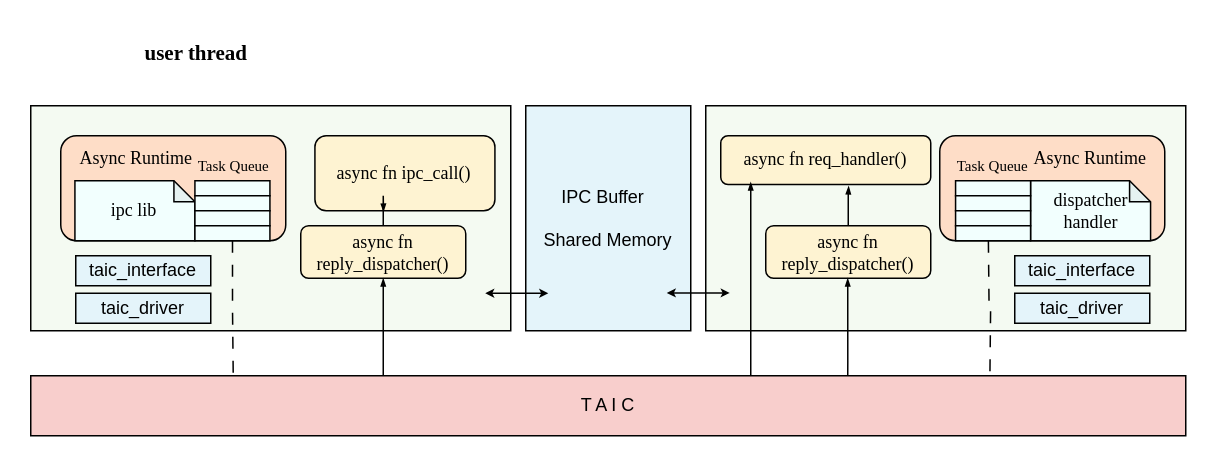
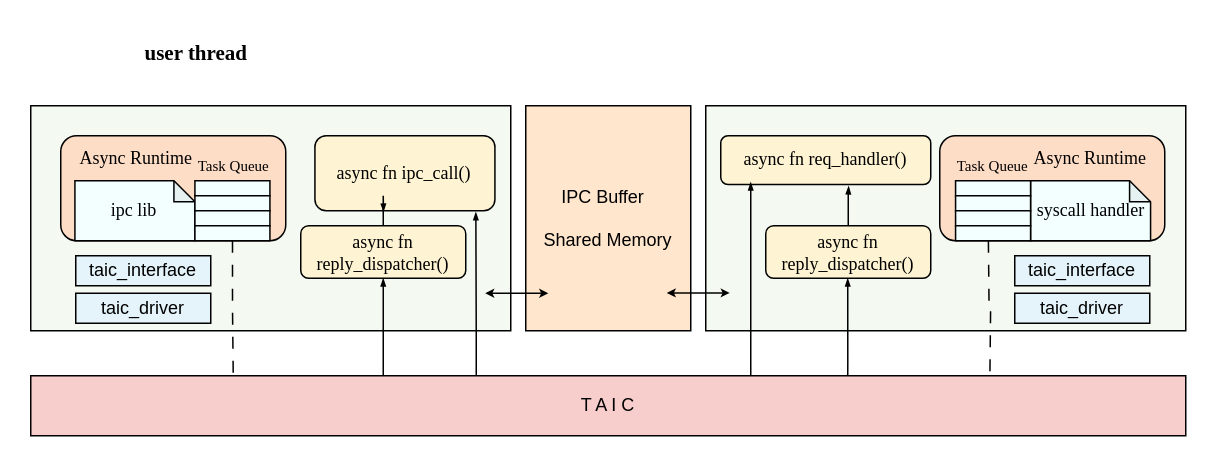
  <mxCell id="0" />
  <mxCell id="1" parent="0" />
  <mxCell id="2" value="" style="rounded=0;whiteSpace=wrap;html=1;strokeWidth=1;container=0;shadow=0;fillColor=#F4FAF2;" vertex="1" parent="1"><mxGeometry x="20" y="70" width="320" height="150" as="geometry" /></mxCell>
  <mxCell id="3" value="&lt;font face=&quot;Times New Roman&quot;&gt;&lt;b&gt;user thread&lt;/b&gt;&lt;/font&gt;" style="text;html=1;align=center;verticalAlign=middle;resizable=0;points=[];autosize=1;strokeColor=none;fillColor=none;fontSize=14;" vertex="1" parent="1"><mxGeometry x="85" y="20" width="90" height="30" as="geometry" /></mxCell>
  <mxCell id="4" value="&lt;font face=&quot;Times New Roman&quot;&gt;async fn ipc_call()&lt;/font&gt;" style="rounded=1;whiteSpace=wrap;html=1;fillColor=#FEF3D2;" vertex="1" parent="1"><mxGeometry x="209.45" y="90" width="120" height="50" as="geometry" /></mxCell>
  <mxCell id="5" value="" style="rounded=1;whiteSpace=wrap;html=1;fillColor=#FEDDC7;" vertex="1" parent="1"><mxGeometry x="40" y="90" width="150" height="70" as="geometry" /></mxCell>
  <mxCell id="6" value="&lt;font face=&quot;Times New Roman&quot;&gt;async fn reply_dispatcher()&lt;/font&gt;" style="rounded=1;whiteSpace=wrap;html=1;fillColor=#FEF3D2;" vertex="1" parent="1"><mxGeometry x="200" y="150" width="110" height="35" as="geometry" /></mxCell>
  <mxCell id="7" value="&lt;font face=&quot;Times New Roman&quot;&gt;Async Runtime&lt;/font&gt;" style="text;html=1;align=center;verticalAlign=middle;resizable=0;points=[];autosize=1;strokeColor=none;fillColor=none;" vertex="1" parent="1"><mxGeometry x="40" y="90" width="100" height="30" as="geometry" /></mxCell>
  <mxCell id="8" value="&lt;font face=&quot;Times New Roman&quot;&gt;ipc lib&lt;/font&gt;" style="shape=note;whiteSpace=wrap;html=1;backgroundOutline=1;darkOpacity=0.05;size=14;fillColor=#F2FFFE;" vertex="1" parent="1"><mxGeometry x="49.45" y="120" width="80" height="40" as="geometry" /></mxCell>
  <mxCell id="9" value="" style="rounded=0;whiteSpace=wrap;html=1;fillColor=#F2FFFE;" vertex="1" parent="1"><mxGeometry x="129.45" y="120" width="50" height="10" as="geometry" /></mxCell>
  <mxCell id="10" value="" style="rounded=0;whiteSpace=wrap;html=1;fillColor=#F2FFFE;" vertex="1" parent="1"><mxGeometry x="129.45" y="130" width="50" height="10" as="geometry" /></mxCell>
  <mxCell id="11" value="" style="rounded=0;whiteSpace=wrap;html=1;fillColor=#F2FFFE;" vertex="1" parent="1"><mxGeometry x="129.45" y="140" width="50" height="10" as="geometry" /></mxCell>
  <mxCell id="12" value="" style="rounded=0;whiteSpace=wrap;html=1;fillColor=#F2FFFE;" vertex="1" parent="1"><mxGeometry x="129.45" y="150" width="50" height="10" as="geometry" /></mxCell>
  <mxCell id="13" value="&lt;font style=&quot;font-size: 10px;&quot; face=&quot;Times New Roman&quot;&gt;Task Queue&lt;/font&gt;" style="text;html=1;align=center;verticalAlign=middle;resizable=0;points=[];autosize=1;strokeColor=none;fillColor=none;" vertex="1" parent="1"><mxGeometry x="120" y="95" width="70" height="30" as="geometry" /></mxCell>
  <mxCell id="14" style="edgeStyle=orthogonalEdgeStyle;rounded=0;orthogonalLoop=1;jettySize=auto;html=1;entryX=0.5;entryY=1;entryDx=0;entryDy=0;endArrow=blockThin;endFill=1;endSize=3;" edge="1" parent="1" source="15" target="6"><mxGeometry relative="1" as="geometry"><Array as="points"><mxPoint x="255" y="240" /><mxPoint x="255" y="240" /></Array></mxGeometry></mxCell>
  <mxCell id="15" value="T A I C" style="rounded=0;whiteSpace=wrap;html=1;fillColor=#f8cecc;" vertex="1" parent="1"><mxGeometry x="20" y="250" width="770" height="40" as="geometry" /></mxCell>
  <mxCell id="16" value="taic_driver" style="rounded=0;whiteSpace=wrap;html=1;fillColor=#E4F4FA;" vertex="1" parent="1"><mxGeometry x="50" y="195" width="90" height="20" as="geometry" /></mxCell>
  <mxCell id="17" value="taic_interface" style="rounded=0;whiteSpace=wrap;html=1;fillColor=#E4F4FA;" vertex="1" parent="1"><mxGeometry x="50" y="170" width="90" height="20" as="geometry" /></mxCell>
  <mxCell id="18" style="edgeStyle=orthogonalEdgeStyle;rounded=0;orthogonalLoop=1;jettySize=auto;html=1;entryX=0.176;entryY=-0.004;entryDx=0;entryDy=0;entryPerimeter=0;strokeWidth=1;endArrow=none;startFill=0;endFill=1;endSize=3;dashed=1;dashPattern=8 8;" edge="1" parent="1" source="12" target="15"><mxGeometry relative="1" as="geometry"><Array as="points"><mxPoint x="155" y="205" /><mxPoint x="155" y="205" /><mxPoint x="155" y="251" /><mxPoint x="156" y="251" /></Array></mxGeometry></mxCell>
  <mxCell id="19" style="edgeStyle=orthogonalEdgeStyle;rounded=0;orthogonalLoop=1;jettySize=auto;html=1;entryX=0.381;entryY=1.014;entryDx=0;entryDy=0;entryPerimeter=0;endArrow=blockThin;endFill=1;endSize=3;" edge="1" parent="1" source="6" target="4"><mxGeometry relative="1" as="geometry" /></mxCell>
+ <mxCell id="20" style="edgeStyle=orthogonalEdgeStyle;rounded=0;orthogonalLoop=1;jettySize=auto;html=1;entryX=0.894;entryY=1.019;entryDx=0;entryDy=0;entryPerimeter=0;endArrow=blockThin;endFill=1;endSize=3;" edge="1" parent="1" source="15" target="4"><mxGeometry relative="1" as="geometry"><Array as="points"><mxPoint x="317" y="220" /><mxPoint x="317" y="220" /></Array></mxGeometry></mxCell>
  <mxCell id="21" value="" style="rounded=0;whiteSpace=wrap;html=1;strokeWidth=1;container=0;shadow=0;fillColor=#F4FAF2;movable=1;resizable=1;rotatable=1;deletable=1;editable=1;locked=0;connectable=1;" vertex="1" parent="1"><mxGeometry x="470" y="70" width="320" height="150" as="geometry" /></mxCell>
  <mxCell id="22" value="&lt;font face=&quot;Times New Roman&quot;&gt;async fn req_&lt;/font&gt;&lt;span style=&quot;font-family: &amp;quot;Times New Roman&amp;quot;;&quot;&gt;handler&lt;/span&gt;&lt;font face=&quot;Times New Roman&quot;&gt;()&lt;/font&gt;" style="rounded=1;whiteSpace=wrap;html=1;fillColor=#FEF3D2;flipH=0;" vertex="1" parent="1"><mxGeometry x="480" y="90" width="140" height="32.5" as="geometry" /></mxCell>
  <mxCell id="23" value="" style="rounded=1;whiteSpace=wrap;html=1;fillColor=#FEDDC7;flipH=0;" vertex="1" parent="1"><mxGeometry x="626" y="90" width="150" height="70" as="geometry" /></mxCell>
  <mxCell id="24" value="&lt;font face=&quot;Times New Roman&quot;&gt;Async Runtime&lt;/font&gt;" style="text;html=1;align=center;verticalAlign=middle;resizable=0;points=[];autosize=1;strokeColor=none;fillColor=none;flipH=0;" vertex="1" parent="1"><mxGeometry x="676" y="90" width="100" height="30" as="geometry" /></mxCell>
- <mxCell id="25" value="&lt;font face=&quot;Times New Roman&quot;&gt;dispatcher handler&lt;/font&gt;" style="shape=note;whiteSpace=wrap;html=1;backgroundOutline=1;darkOpacity=0.05;size=14;fillColor=#F2FFFE;flipH=0;" vertex="1" parent="1"><mxGeometry x="686.55" y="120" width="80" height="40" as="geometry" /></mxCell>
+ <mxCell id="25" value="&lt;font face=&quot;Times New Roman&quot;&gt;syscall handler&lt;/font&gt;" style="shape=note;whiteSpace=wrap;html=1;backgroundOutline=1;darkOpacity=0.05;size=14;fillColor=#F2FFFE;flipH=0;" vertex="1" parent="1"><mxGeometry x="686.55" y="120" width="80" height="40" as="geometry" /></mxCell>
  <mxCell id="26" value="" style="rounded=0;whiteSpace=wrap;html=1;fillColor=#F2FFFE;flipH=0;" vertex="1" parent="1"><mxGeometry x="636.55" y="120" width="50" height="10" as="geometry" /></mxCell>
  <mxCell id="27" value="" style="rounded=0;whiteSpace=wrap;html=1;fillColor=#F2FFFE;flipH=0;" vertex="1" parent="1"><mxGeometry x="636.55" y="130" width="50" height="10" as="geometry" /></mxCell>
  <mxCell id="28" value="" style="rounded=0;whiteSpace=wrap;html=1;fillColor=#F2FFFE;flipH=0;" vertex="1" parent="1"><mxGeometry x="636.55" y="140" width="50" height="10" as="geometry" /></mxCell>
  <mxCell id="29" value="" style="rounded=0;whiteSpace=wrap;html=1;fillColor=#F2FFFE;flipH=0;" vertex="1" parent="1"><mxGeometry x="636.55" y="150" width="50" height="10" as="geometry" /></mxCell>
  <mxCell id="30" value="&lt;font style=&quot;font-size: 10px;&quot; face=&quot;Times New Roman&quot;&gt;Task Queue&lt;/font&gt;" style="text;html=1;align=center;verticalAlign=middle;resizable=0;points=[];autosize=1;strokeColor=none;fillColor=none;flipH=0;" vertex="1" parent="1"><mxGeometry x="626" y="95" width="70" height="30" as="geometry" /></mxCell>
  <mxCell id="31" value="taic_driver" style="rounded=0;whiteSpace=wrap;html=1;fillColor=#E4F4FA;flipH=0;" vertex="1" parent="1"><mxGeometry x="676" y="195" width="90" height="20" as="geometry" /></mxCell>
  <mxCell id="32" value="taic_interface" style="rounded=0;whiteSpace=wrap;html=1;fillColor=#E4F4FA;flipH=0;" vertex="1" parent="1"><mxGeometry x="676" y="170" width="90" height="20" as="geometry" /></mxCell>
  <mxCell id="33" value="&lt;font face=&quot;Times New Roman&quot;&gt;async fn reply_dispatcher(&lt;/font&gt;&lt;span style=&quot;font-family: &amp;quot;Times New Roman&amp;quot;; background-color: transparent; color: light-dark(rgb(0, 0, 0), rgb(255, 255, 255));&quot;&gt;)&lt;/span&gt;" style="rounded=1;whiteSpace=wrap;html=1;fillColor=#FEF3D2;flipH=0;" vertex="1" parent="1"><mxGeometry x="510" y="150" width="110" height="35" as="geometry" /></mxCell>
  <mxCell id="34" style="edgeStyle=orthogonalEdgeStyle;rounded=0;orthogonalLoop=1;jettySize=auto;html=1;entryX=0.609;entryY=1.033;entryDx=0;entryDy=0;entryPerimeter=0;endArrow=blockThin;endFill=1;endSize=3;" edge="1" parent="1" source="33" target="22"><mxGeometry relative="1" as="geometry" /></mxCell>
  <mxCell id="35" style="edgeStyle=orthogonalEdgeStyle;rounded=0;orthogonalLoop=1;jettySize=auto;html=1;entryX=0.201;entryY=0.019;entryDx=0;entryDy=0;entryPerimeter=0;strokeWidth=1;endArrow=none;startFill=0;endFill=1;endSize=3;dashed=1;dashPattern=8 8;" edge="1" parent="1"><mxGeometry relative="1" as="geometry"><mxPoint x="658.43" y="160" as="sourcePoint" /><mxPoint x="659.43" y="251" as="targetPoint" /></mxGeometry></mxCell>
- <mxCell id="36" value="IPC Buffer&amp;nbsp;&amp;nbsp;&lt;div&gt;&lt;br&gt;&lt;div&gt;Shared Memory&lt;/div&gt;&lt;/div&gt;" style="rounded=0;whiteSpace=wrap;html=1;fillColor=#E4F4FA;" vertex="1" parent="1"><mxGeometry x="350" y="70" width="110" height="150" as="geometry" /></mxCell>
+ <mxCell id="36" value="IPC Buffer&amp;nbsp;&amp;nbsp;&lt;div&gt;&lt;br&gt;&lt;div&gt;Shared Memory&lt;/div&gt;&lt;/div&gt;" style="rounded=0;whiteSpace=wrap;html=1;fillColor=#ffe6cc;" vertex="1" parent="1"><mxGeometry x="350" y="70" width="110" height="150" as="geometry" /></mxCell>
  <mxCell id="37" style="edgeStyle=orthogonalEdgeStyle;rounded=0;orthogonalLoop=1;jettySize=auto;html=1;entryX=0.894;entryY=1.019;entryDx=0;entryDy=0;entryPerimeter=0;endArrow=blockThin;endFill=1;endSize=3;" edge="1" parent="1"><mxGeometry relative="1" as="geometry"><mxPoint x="500" y="250" as="sourcePoint" /><mxPoint x="500" y="121" as="targetPoint" /><Array as="points"><mxPoint x="500" y="220" /><mxPoint x="500" y="220" /></Array></mxGeometry></mxCell>
  <mxCell id="38" style="edgeStyle=orthogonalEdgeStyle;rounded=0;orthogonalLoop=1;jettySize=auto;html=1;entryX=0.5;entryY=1;entryDx=0;entryDy=0;endArrow=blockThin;endFill=1;endSize=3;" edge="1" parent="1"><mxGeometry relative="1" as="geometry"><mxPoint x="564.66" y="250" as="sourcePoint" /><mxPoint x="564.66" y="185" as="targetPoint" /><Array as="points"><mxPoint x="564.66" y="240" /><mxPoint x="564.66" y="240" /></Array></mxGeometry></mxCell>
  <mxCell id="39" value="" style="endArrow=classic;startArrow=classic;html=1;rounded=0;endSize=3;startSize=3;" edge="1" parent="1"><mxGeometry width="50" height="50" relative="1" as="geometry"><mxPoint x="323" y="195" as="sourcePoint" /><mxPoint x="365" y="195" as="targetPoint" /></mxGeometry></mxCell>
  <mxCell id="40" value="" style="endArrow=classic;startArrow=classic;html=1;rounded=0;endSize=3;startSize=3;" edge="1" parent="1"><mxGeometry width="50" height="50" relative="1" as="geometry"><mxPoint x="444" y="194.77" as="sourcePoint" /><mxPoint x="486" y="194.77" as="targetPoint" /></mxGeometry></mxCell>
